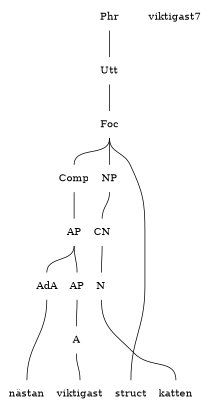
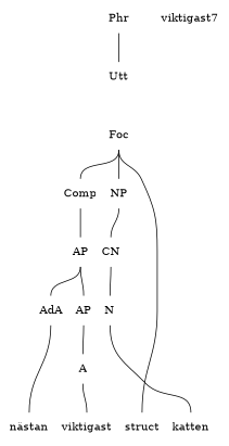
  graph {
    rankdir=BU
    node [color=white shape=record]
    edge [tailport="n16:s"]
    n1 [label="<n19>Phr"]
    n2 [label="<n17>Utt"]
    n3 [label="<n16>Foc"]
    n4 [label="<n9>Comp | <n15>NP"]
    n5 [label="<n99990>nästan | <n99991>viktigast | <n99992>struct | <n99993>katten"]
    n6 [label="<n8>AP | <n14>CN"]
    n7 [label="<n5>AdA | <n7>AP | <n13>N"]
    n8 [label="<n6>A"]
    n9 [label=viktigast7]
    n1 -- n2 [headport="n17:n" tailport="n19:s"]
-   n2 -- n3 [headport="n16:n" tailport="n17:s"]
    n3 -- n4 [headport="n9:n"]
    n3 -- n4 [headport="n15:n"]
    n3 -- n5 [headport="n99992:n"]
    n4 -- n6 [headport="n8:n" tailport="n9:s"]
    n4 -- n6 [headport="n14:n" tailport="n15:s"]
    n6 -- n7 [headport="n5:n" tailport="n8:s"]
    n6 -- n7 [headport="n7:n" tailport="n8:s"]
    n6 -- n7 [headport="n13:n" tailport="n14:s"]
    n7 -- n5 [headport="n99990:n" tailport="n5:s"]
    n7 -- n5 [headport="n99993:n" tailport="n13:s"]
    n7 -- n8 [headport="n6:n" tailport="n7:s"]
    n8 -- n5 [headport="n99991:n" tailport="n6:s"]
  }
